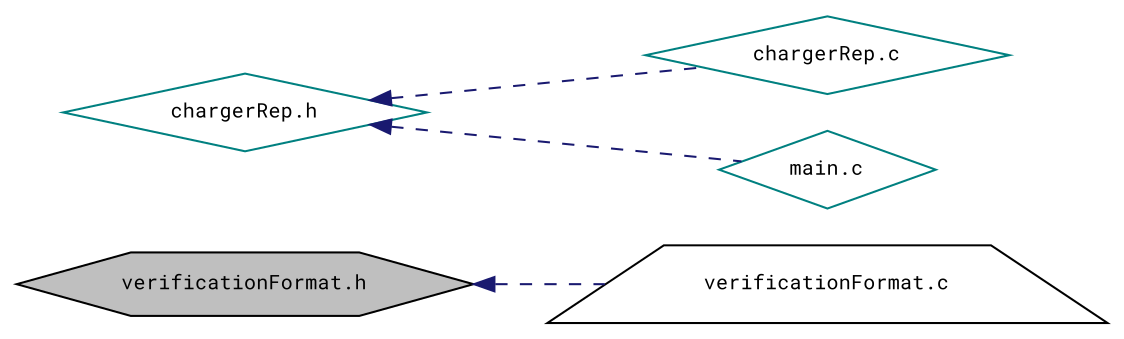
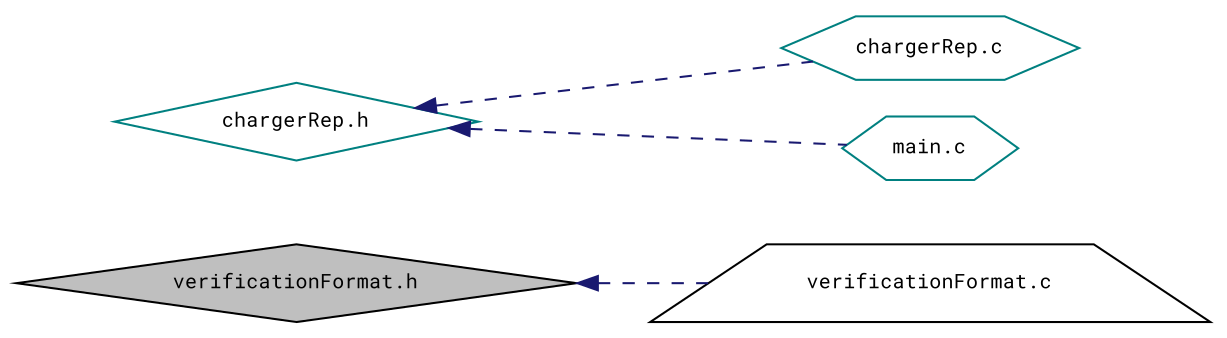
  digraph {
    fontname="Roboto Mono"
    rankdir=LR
    node [color=teal fillcolor=white fontname="Roboto Mono" fontsize=10 shape=diamond style=filled]
    edge [color=midnightblue dir=back fontname="Roboto Mono" fontsize=10 labelfontname=Helvetica labelfontsize=10 style=dashed]
-   n1 [color=black fillcolor=grey75 fontcolor=black height=0.2 label="verificationFormat.h" shape=hexagon width=0.4]
+   n1 [color=black fillcolor=grey75 fontcolor=black height=0.2 label="verificationFormat.h" width=0.4]
    n2 [color=black height=0.2 label="verificationFormat.c" shape=trapezium width=0.4]
    n3 [height=0.2 label="chargerRep.h" width=0.4]
-   n4 [height=0.2 label="chargerRep.c" width=0.4]
-   n5 [height=0.2 label="main.c" width=0.4]
+   n4 [height=0.2 label="chargerRep.c" shape=hexagon width=0.4]
+   n5 [height=0.2 label="main.c" shape=hexagon width=0.4]
    n1 -> n2
    n3 -> n4
    n3 -> n5
  }
